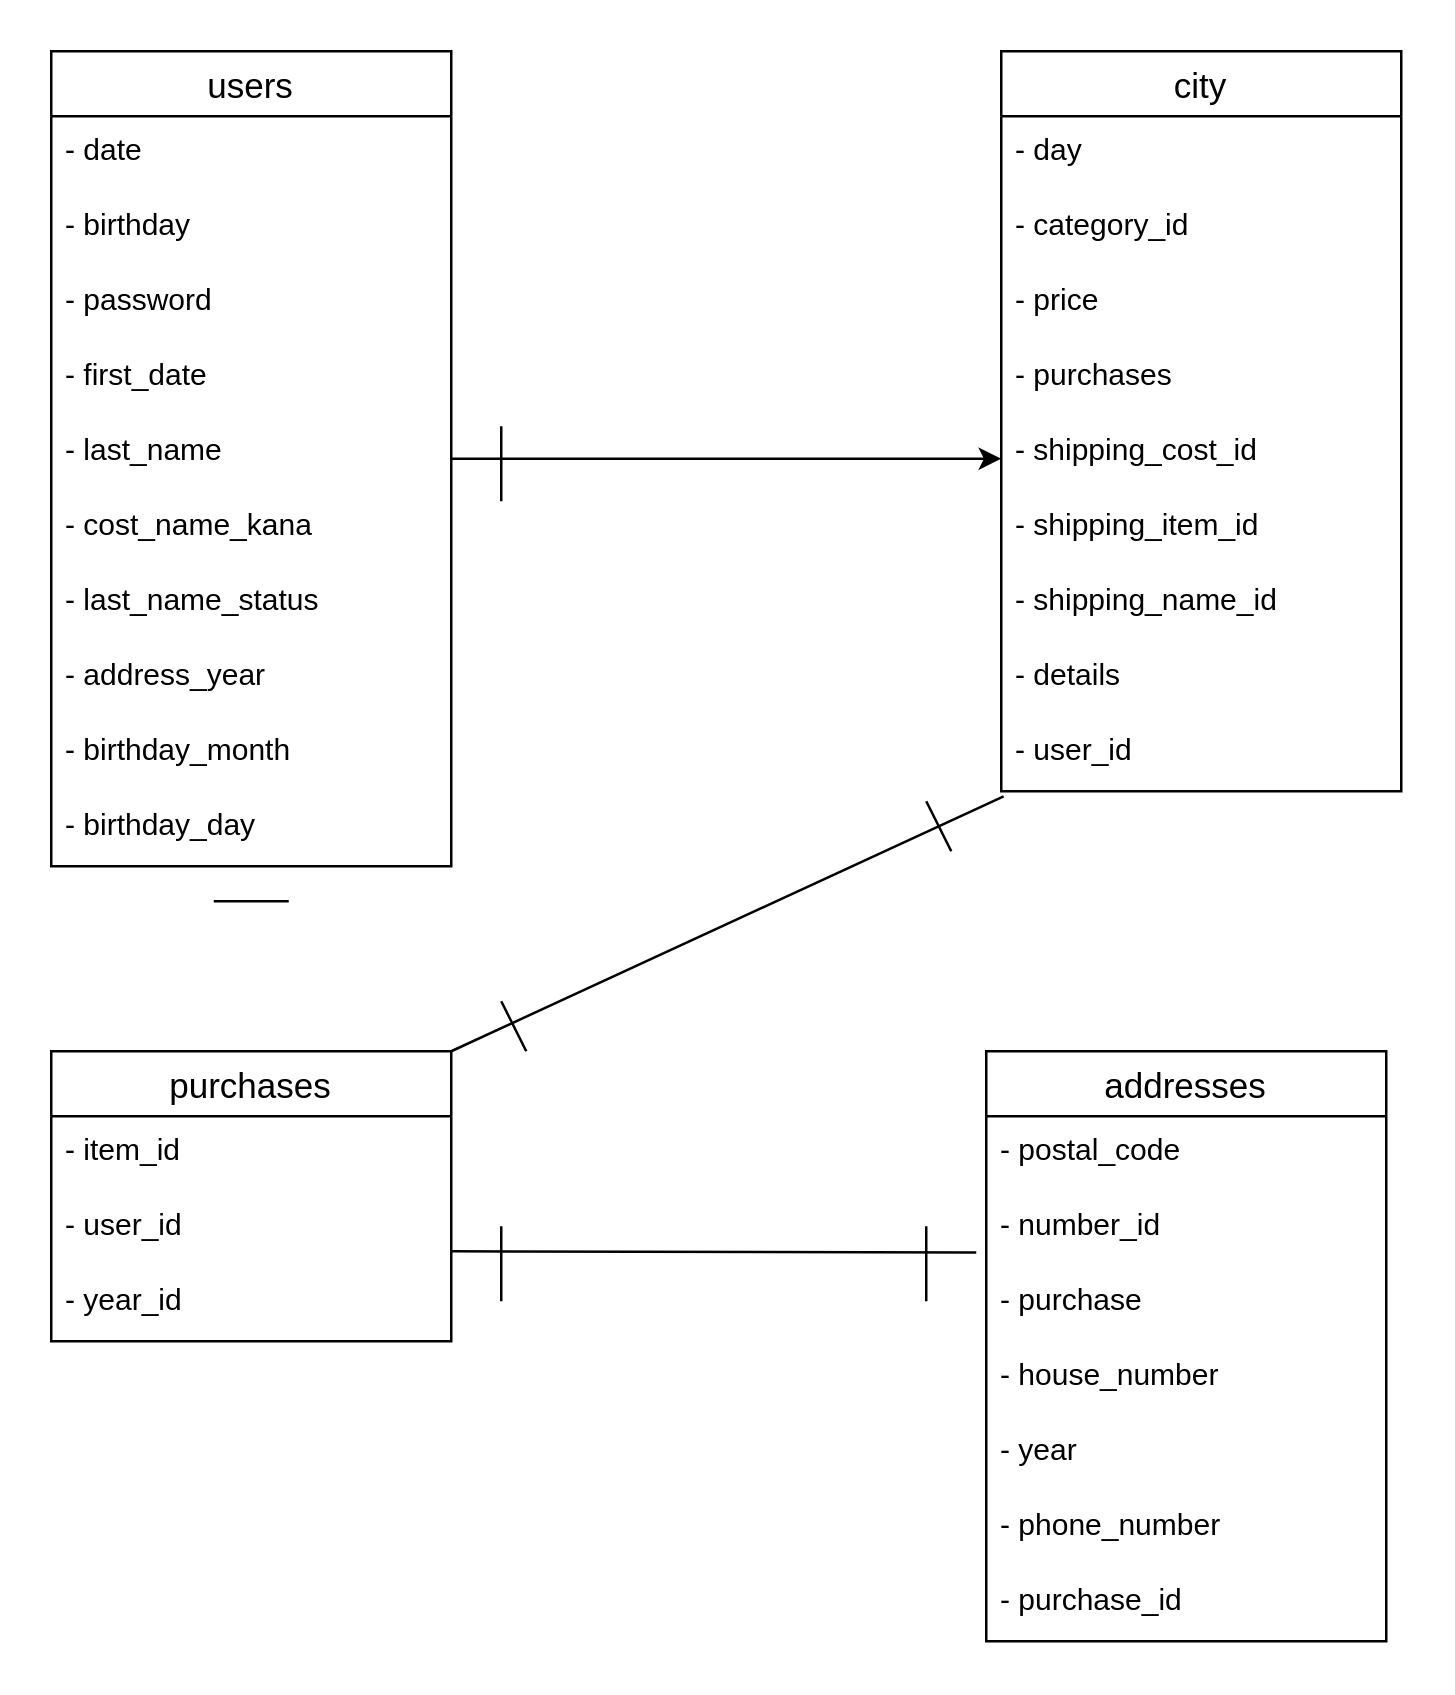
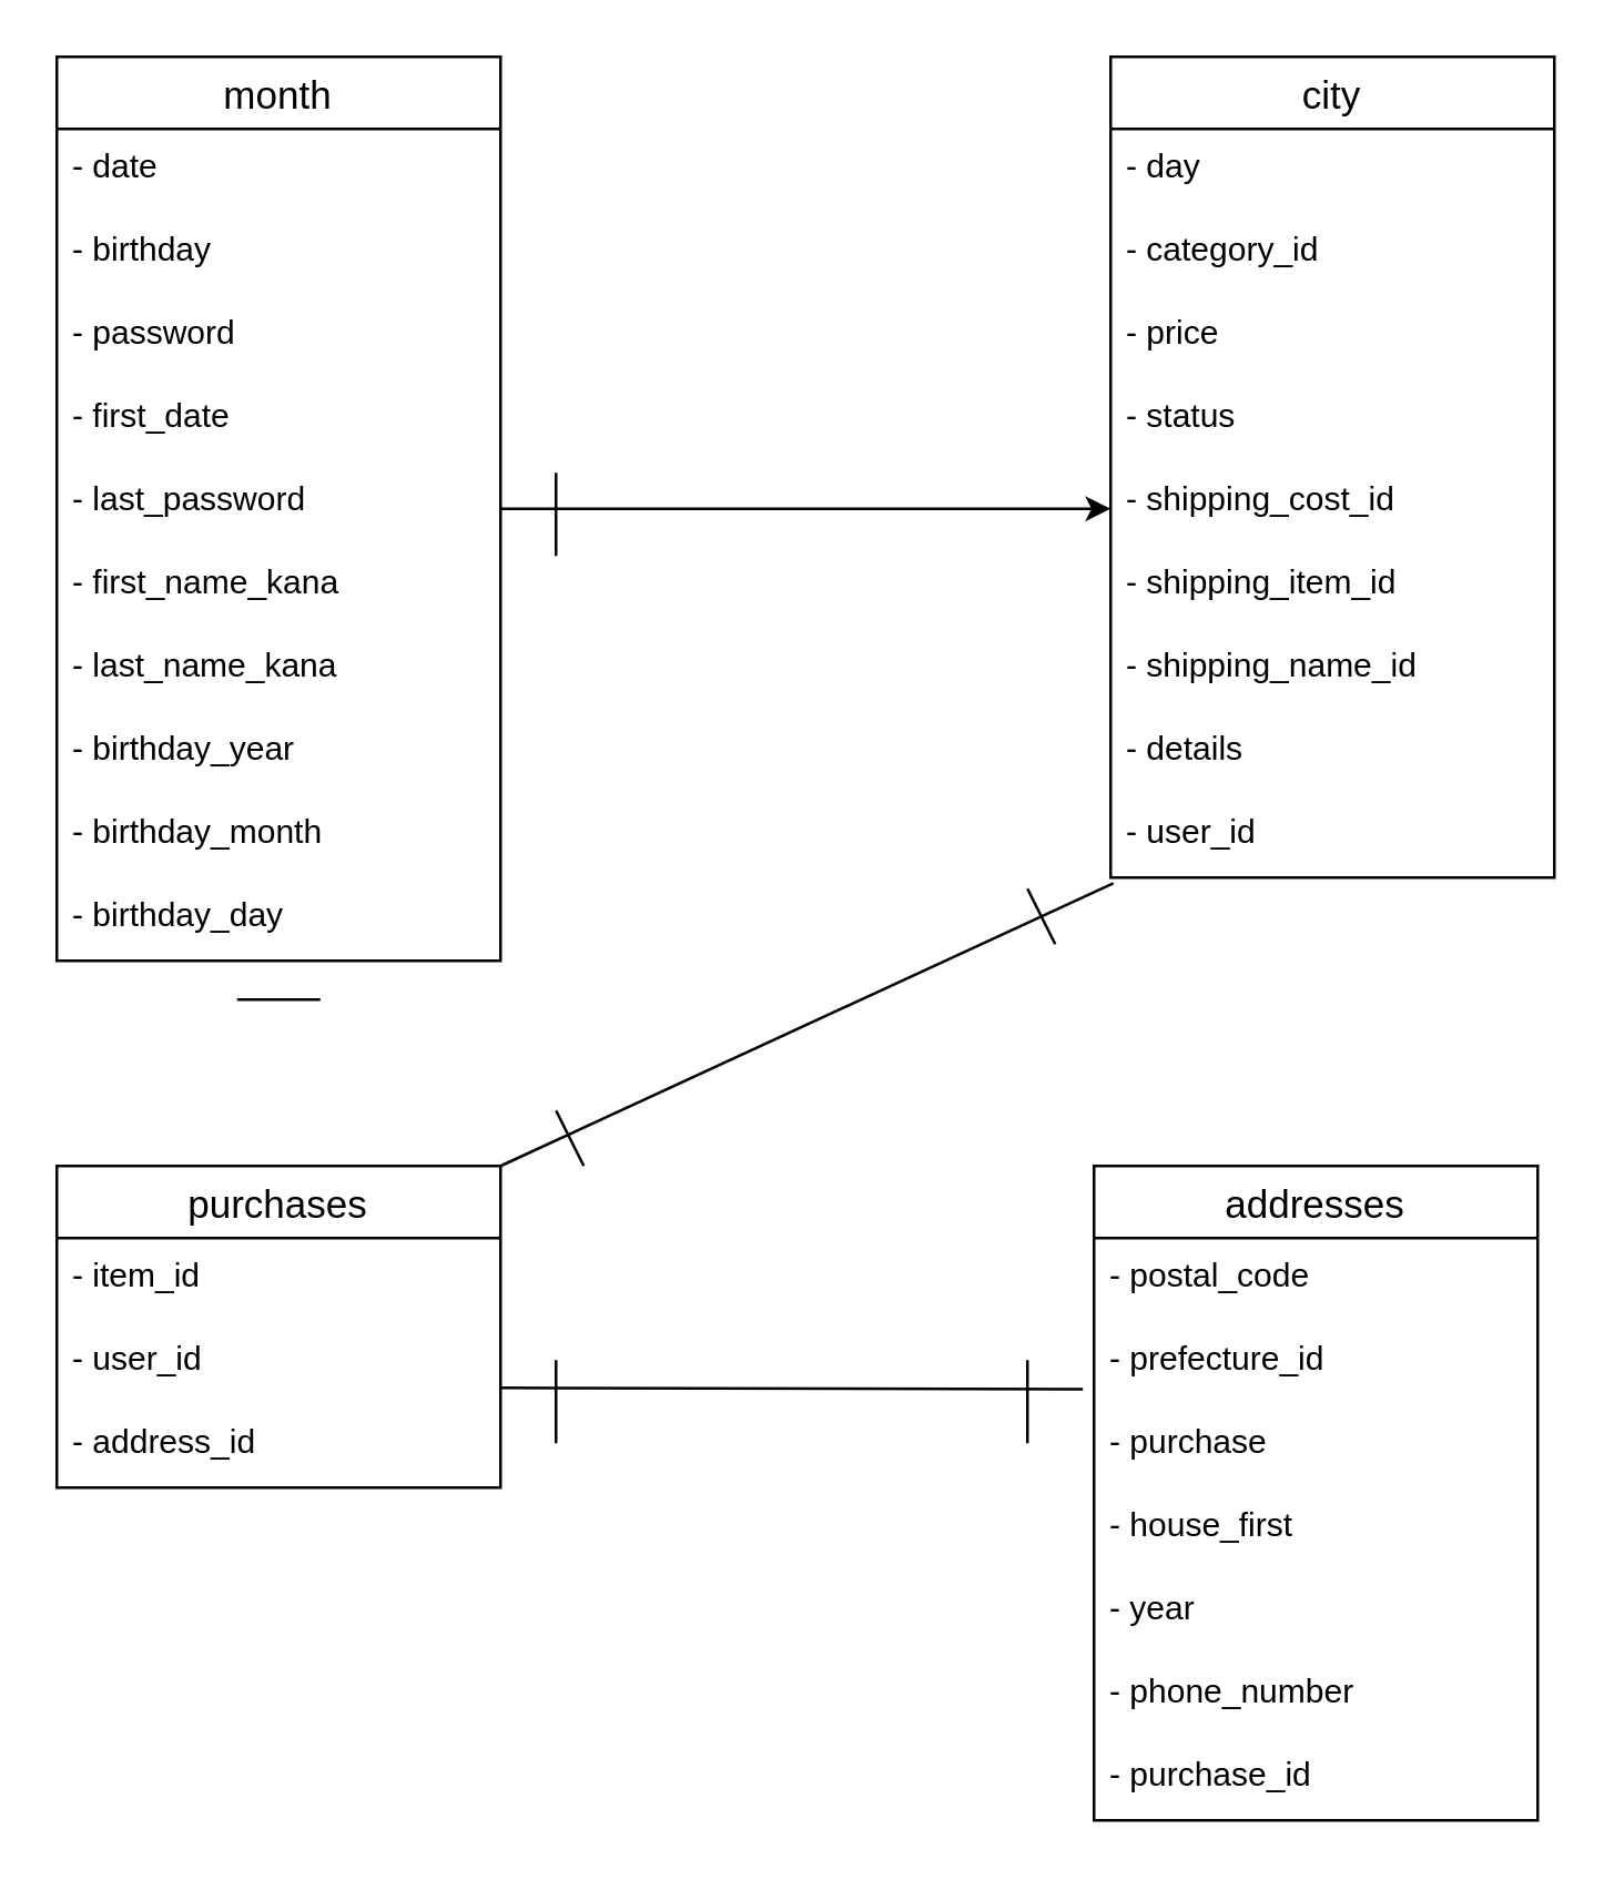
  <mxCell id="0" />
  <mxCell id="1" parent="0" />
  <mxCell id="2" style="edgeStyle=orthogonalEdgeStyle;rounded=0;orthogonalLoop=1;jettySize=auto;html=1;" edge="1" parent="1" source="3"><mxGeometry relative="1" as="geometry"><mxPoint x="400" y="183" as="targetPoint" /></mxGeometry></mxCell>
- <mxCell id="3" value="users" style="swimlane;fontStyle=0;childLayout=stackLayout;horizontal=1;startSize=26;horizontalStack=0;resizeParent=1;resizeParentMax=0;resizeLast=0;collapsible=1;marginBottom=0;align=center;fontSize=14;" vertex="1" parent="1"><mxGeometry x="20" y="20" width="160" height="326" as="geometry"><mxRectangle x="40" y="130" width="80" height="26" as="alternateBounds" /></mxGeometry></mxCell>
+ <mxCell id="3" value="month" style="swimlane;fontStyle=0;childLayout=stackLayout;horizontal=1;startSize=26;horizontalStack=0;resizeParent=1;resizeParentMax=0;resizeLast=0;collapsible=1;marginBottom=0;align=center;fontSize=14;" vertex="1" parent="1"><mxGeometry x="20" y="20" width="160" height="326" as="geometry"><mxRectangle x="40" y="130" width="80" height="26" as="alternateBounds" /></mxGeometry></mxCell>
  <mxCell id="4" value="- date&#10;" style="text;strokeColor=none;fillColor=none;spacingLeft=4;spacingRight=4;overflow=hidden;rotatable=0;points=[[0,0.5],[1,0.5]];portConstraint=eastwest;fontSize=12;" vertex="1" parent="3"><mxGeometry y="26" width="160" height="30" as="geometry" /></mxCell>
  <mxCell id="5" value="- birthday" style="text;strokeColor=none;fillColor=none;spacingLeft=4;spacingRight=4;overflow=hidden;rotatable=0;points=[[0,0.5],[1,0.5]];portConstraint=eastwest;fontSize=12;" vertex="1" parent="3"><mxGeometry y="56" width="160" height="30" as="geometry" /></mxCell>
  <mxCell id="6" value="- password" style="text;strokeColor=none;fillColor=none;spacingLeft=4;spacingRight=4;overflow=hidden;rotatable=0;points=[[0,0.5],[1,0.5]];portConstraint=eastwest;fontSize=12;" vertex="1" parent="3"><mxGeometry y="86" width="160" height="30" as="geometry" /></mxCell>
  <mxCell id="7" value="- first_date" style="text;strokeColor=none;fillColor=none;spacingLeft=4;spacingRight=4;overflow=hidden;rotatable=0;points=[[0,0.5],[1,0.5]];portConstraint=eastwest;fontSize=12;" vertex="1" parent="3"><mxGeometry y="116" width="160" height="30" as="geometry" /></mxCell>
- <mxCell id="8" value="- last_name" style="text;strokeColor=none;fillColor=none;spacingLeft=4;spacingRight=4;overflow=hidden;rotatable=0;points=[[0,0.5],[1,0.5]];portConstraint=eastwest;fontSize=12;" vertex="1" parent="3"><mxGeometry y="146" width="160" height="30" as="geometry" /></mxCell>
- <mxCell id="9" value="- cost_name_kana" style="text;strokeColor=none;fillColor=none;spacingLeft=4;spacingRight=4;overflow=hidden;rotatable=0;points=[[0,0.5],[1,0.5]];portConstraint=eastwest;fontSize=12;" vertex="1" parent="3"><mxGeometry y="176" width="160" height="30" as="geometry" /></mxCell>
- <mxCell id="10" value="- last_name_status" style="text;strokeColor=none;fillColor=none;spacingLeft=4;spacingRight=4;overflow=hidden;rotatable=0;points=[[0,0.5],[1,0.5]];portConstraint=eastwest;fontSize=12;" vertex="1" parent="3"><mxGeometry y="206" width="160" height="30" as="geometry" /></mxCell>
- <mxCell id="11" value="- address_year" style="text;strokeColor=none;fillColor=none;spacingLeft=4;spacingRight=4;overflow=hidden;rotatable=0;points=[[0,0.5],[1,0.5]];portConstraint=eastwest;fontSize=12;" vertex="1" parent="3"><mxGeometry y="236" width="160" height="30" as="geometry" /></mxCell>
+ <mxCell id="8" value="- last_password" style="text;strokeColor=none;fillColor=none;spacingLeft=4;spacingRight=4;overflow=hidden;rotatable=0;points=[[0,0.5],[1,0.5]];portConstraint=eastwest;fontSize=12;" vertex="1" parent="3"><mxGeometry y="146" width="160" height="30" as="geometry" /></mxCell>
+ <mxCell id="9" value="- first_name_kana" style="text;strokeColor=none;fillColor=none;spacingLeft=4;spacingRight=4;overflow=hidden;rotatable=0;points=[[0,0.5],[1,0.5]];portConstraint=eastwest;fontSize=12;" vertex="1" parent="3"><mxGeometry y="176" width="160" height="30" as="geometry" /></mxCell>
+ <mxCell id="10" value="- last_name_kana" style="text;strokeColor=none;fillColor=none;spacingLeft=4;spacingRight=4;overflow=hidden;rotatable=0;points=[[0,0.5],[1,0.5]];portConstraint=eastwest;fontSize=12;" vertex="1" parent="3"><mxGeometry y="206" width="160" height="30" as="geometry" /></mxCell>
+ <mxCell id="11" value="- birthday_year" style="text;strokeColor=none;fillColor=none;spacingLeft=4;spacingRight=4;overflow=hidden;rotatable=0;points=[[0,0.5],[1,0.5]];portConstraint=eastwest;fontSize=12;" vertex="1" parent="3"><mxGeometry y="236" width="160" height="30" as="geometry" /></mxCell>
  <mxCell id="12" value="- birthday_month" style="text;strokeColor=none;fillColor=none;spacingLeft=4;spacingRight=4;overflow=hidden;rotatable=0;points=[[0,0.5],[1,0.5]];portConstraint=eastwest;fontSize=12;" vertex="1" parent="3"><mxGeometry y="266" width="160" height="30" as="geometry" /></mxCell>
  <mxCell id="13" value="- birthday_day" style="text;strokeColor=none;fillColor=none;spacingLeft=4;spacingRight=4;overflow=hidden;rotatable=0;points=[[0,0.5],[1,0.5]];portConstraint=eastwest;fontSize=12;" vertex="1" parent="3"><mxGeometry y="296" width="160" height="30" as="geometry" /></mxCell>
  <mxCell id="14" value="purchases" style="swimlane;fontStyle=0;childLayout=stackLayout;horizontal=1;startSize=26;horizontalStack=0;resizeParent=1;resizeParentMax=0;resizeLast=0;collapsible=1;marginBottom=0;align=center;fontSize=14;" vertex="1" parent="1"><mxGeometry x="20" y="420" width="160" height="116" as="geometry"><mxRectangle x="40" y="130" width="80" height="26" as="alternateBounds" /></mxGeometry></mxCell>
  <mxCell id="15" value="- item_id" style="text;strokeColor=none;fillColor=none;spacingLeft=4;spacingRight=4;overflow=hidden;rotatable=0;points=[[0,0.5],[1,0.5]];portConstraint=eastwest;fontSize=12;" vertex="1" parent="14"><mxGeometry y="26" width="160" height="30" as="geometry" /></mxCell>
  <mxCell id="16" value="- user_id" style="text;strokeColor=none;fillColor=none;spacingLeft=4;spacingRight=4;overflow=hidden;rotatable=0;points=[[0,0.5],[1,0.5]];portConstraint=eastwest;fontSize=12;" vertex="1" parent="14"><mxGeometry y="56" width="160" height="30" as="geometry" /></mxCell>
- <mxCell id="17" value="- year_id" style="text;strokeColor=none;fillColor=none;spacingLeft=4;spacingRight=4;overflow=hidden;rotatable=0;points=[[0,0.5],[1,0.5]];portConstraint=eastwest;fontSize=12;" vertex="1" parent="14"><mxGeometry y="86" width="160" height="30" as="geometry" /></mxCell>
+ <mxCell id="17" value="- address_id" style="text;strokeColor=none;fillColor=none;spacingLeft=4;spacingRight=4;overflow=hidden;rotatable=0;points=[[0,0.5],[1,0.5]];portConstraint=eastwest;fontSize=12;" vertex="1" parent="14"><mxGeometry y="86" width="160" height="30" as="geometry" /></mxCell>
  <mxCell id="18" value="city" style="swimlane;fontStyle=0;childLayout=stackLayout;horizontal=1;startSize=26;horizontalStack=0;resizeParent=1;resizeParentMax=0;resizeLast=0;collapsible=1;marginBottom=0;align=center;fontSize=14;" vertex="1" parent="1"><mxGeometry x="400" y="20" width="160" height="296" as="geometry"><mxRectangle x="40" y="130" width="80" height="26" as="alternateBounds" /></mxGeometry></mxCell>
  <mxCell id="19" value="- day" style="text;strokeColor=none;fillColor=none;spacingLeft=4;spacingRight=4;overflow=hidden;rotatable=0;points=[[0,0.5],[1,0.5]];portConstraint=eastwest;fontSize=12;" vertex="1" parent="18"><mxGeometry y="26" width="160" height="30" as="geometry" /></mxCell>
  <mxCell id="20" value="- category_id" style="text;strokeColor=none;fillColor=none;spacingLeft=4;spacingRight=4;overflow=hidden;rotatable=0;points=[[0,0.5],[1,0.5]];portConstraint=eastwest;fontSize=12;" vertex="1" parent="18"><mxGeometry y="56" width="160" height="30" as="geometry" /></mxCell>
  <mxCell id="21" value="- price" style="text;strokeColor=none;fillColor=none;spacingLeft=4;spacingRight=4;overflow=hidden;rotatable=0;points=[[0,0.5],[1,0.5]];portConstraint=eastwest;fontSize=12;" vertex="1" parent="18"><mxGeometry y="86" width="160" height="30" as="geometry" /></mxCell>
- <mxCell id="22" value="- purchases" style="text;strokeColor=none;fillColor=none;spacingLeft=4;spacingRight=4;overflow=hidden;rotatable=0;points=[[0,0.5],[1,0.5]];portConstraint=eastwest;fontSize=12;" vertex="1" parent="18"><mxGeometry y="116" width="160" height="30" as="geometry" /></mxCell>
+ <mxCell id="22" value="- status" style="text;strokeColor=none;fillColor=none;spacingLeft=4;spacingRight=4;overflow=hidden;rotatable=0;points=[[0,0.5],[1,0.5]];portConstraint=eastwest;fontSize=12;" vertex="1" parent="18"><mxGeometry y="116" width="160" height="30" as="geometry" /></mxCell>
  <mxCell id="23" value="- shipping_cost_id" style="text;strokeColor=none;fillColor=none;spacingLeft=4;spacingRight=4;overflow=hidden;rotatable=0;points=[[0,0.5],[1,0.5]];portConstraint=eastwest;fontSize=12;" vertex="1" parent="18"><mxGeometry y="146" width="160" height="30" as="geometry" /></mxCell>
  <mxCell id="24" value="- shipping_item_id" style="text;strokeColor=none;fillColor=none;spacingLeft=4;spacingRight=4;overflow=hidden;rotatable=0;points=[[0,0.5],[1,0.5]];portConstraint=eastwest;fontSize=12;" vertex="1" parent="18"><mxGeometry y="176" width="160" height="30" as="geometry" /></mxCell>
  <mxCell id="25" value="- shipping_name_id" style="text;strokeColor=none;fillColor=none;spacingLeft=4;spacingRight=4;overflow=hidden;rotatable=0;points=[[0,0.5],[1,0.5]];portConstraint=eastwest;fontSize=12;" vertex="1" parent="18"><mxGeometry y="206" width="160" height="30" as="geometry" /></mxCell>
  <mxCell id="26" value="- details" style="text;strokeColor=none;fillColor=none;spacingLeft=4;spacingRight=4;overflow=hidden;rotatable=0;points=[[0,0.5],[1,0.5]];portConstraint=eastwest;fontSize=12;" vertex="1" parent="18"><mxGeometry y="236" width="160" height="30" as="geometry" /></mxCell>
  <mxCell id="27" value="- user_id" style="text;strokeColor=none;fillColor=none;spacingLeft=4;spacingRight=4;overflow=hidden;rotatable=0;points=[[0,0.5],[1,0.5]];portConstraint=eastwest;fontSize=12;" vertex="1" parent="18"><mxGeometry y="266" width="160" height="30" as="geometry" /></mxCell>
  <mxCell id="28" value="addresses" style="swimlane;fontStyle=0;childLayout=stackLayout;horizontal=1;startSize=26;horizontalStack=0;resizeParent=1;resizeParentMax=0;resizeLast=0;collapsible=1;marginBottom=0;align=center;fontSize=14;" vertex="1" parent="1"><mxGeometry x="394" y="420" width="160" height="236" as="geometry"><mxRectangle x="40" y="130" width="80" height="26" as="alternateBounds" /></mxGeometry></mxCell>
  <mxCell id="29" value="- postal_code" style="text;strokeColor=none;fillColor=none;spacingLeft=4;spacingRight=4;overflow=hidden;rotatable=0;points=[[0,0.5],[1,0.5]];portConstraint=eastwest;fontSize=12;" vertex="1" parent="28"><mxGeometry y="26" width="160" height="30" as="geometry" /></mxCell>
- <mxCell id="30" value="- number_id" style="text;strokeColor=none;fillColor=none;spacingLeft=4;spacingRight=4;overflow=hidden;rotatable=0;points=[[0,0.5],[1,0.5]];portConstraint=eastwest;fontSize=12;" vertex="1" parent="28"><mxGeometry y="56" width="160" height="30" as="geometry" /></mxCell>
+ <mxCell id="30" value="- prefecture_id" style="text;strokeColor=none;fillColor=none;spacingLeft=4;spacingRight=4;overflow=hidden;rotatable=0;points=[[0,0.5],[1,0.5]];portConstraint=eastwest;fontSize=12;" vertex="1" parent="28"><mxGeometry y="56" width="160" height="30" as="geometry" /></mxCell>
  <mxCell id="31" value="- purchase" style="text;strokeColor=none;fillColor=none;spacingLeft=4;spacingRight=4;overflow=hidden;rotatable=0;points=[[0,0.5],[1,0.5]];portConstraint=eastwest;fontSize=12;" vertex="1" parent="28"><mxGeometry y="86" width="160" height="30" as="geometry" /></mxCell>
- <mxCell id="32" value="- house_number" style="text;strokeColor=none;fillColor=none;spacingLeft=4;spacingRight=4;overflow=hidden;rotatable=0;points=[[0,0.5],[1,0.5]];portConstraint=eastwest;fontSize=12;" vertex="1" parent="28"><mxGeometry y="116" width="160" height="30" as="geometry" /></mxCell>
+ <mxCell id="32" value="- house_first" style="text;strokeColor=none;fillColor=none;spacingLeft=4;spacingRight=4;overflow=hidden;rotatable=0;points=[[0,0.5],[1,0.5]];portConstraint=eastwest;fontSize=12;" vertex="1" parent="28"><mxGeometry y="116" width="160" height="30" as="geometry" /></mxCell>
  <mxCell id="33" value="- year" style="text;strokeColor=none;fillColor=none;spacingLeft=4;spacingRight=4;overflow=hidden;rotatable=0;points=[[0,0.5],[1,0.5]];portConstraint=eastwest;fontSize=12;" vertex="1" parent="28"><mxGeometry y="146" width="160" height="30" as="geometry" /></mxCell>
  <mxCell id="34" value="- phone_number" style="text;strokeColor=none;fillColor=none;spacingLeft=4;spacingRight=4;overflow=hidden;rotatable=0;points=[[0,0.5],[1,0.5]];portConstraint=eastwest;fontSize=12;" vertex="1" parent="28"><mxGeometry y="176" width="160" height="30" as="geometry" /></mxCell>
  <mxCell id="35" value="- purchase_id" style="text;strokeColor=none;fillColor=none;spacingLeft=4;spacingRight=4;overflow=hidden;rotatable=0;points=[[0,0.5],[1,0.5]];portConstraint=eastwest;fontSize=12;" vertex="1" parent="28"><mxGeometry y="206" width="160" height="30" as="geometry" /></mxCell>
  <mxCell id="36" value="" style="endArrow=none;html=1;rounded=0;" edge="1" parent="1"><mxGeometry relative="1" as="geometry"><mxPoint x="180" y="500" as="sourcePoint" /><mxPoint x="390" y="500.5" as="targetPoint" /></mxGeometry></mxCell>
  <mxCell id="37" value="" style="endArrow=none;html=1;rounded=0;entryX=0.006;entryY=1.067;entryDx=0;entryDy=0;entryPerimeter=0;exitX=1;exitY=0;exitDx=0;exitDy=0;" edge="1" parent="1" source="14" target="27"><mxGeometry relative="1" as="geometry"><mxPoint x="190" y="346" as="sourcePoint" /><mxPoint x="400" y="346.5" as="targetPoint" /></mxGeometry></mxCell>
  <mxCell id="38" value="" style="endArrow=none;html=1;rounded=0;" edge="1" parent="1"><mxGeometry relative="1" as="geometry"><mxPoint x="200" y="200" as="sourcePoint" /><mxPoint x="200" y="170" as="targetPoint" /><Array as="points" /></mxGeometry></mxCell>
  <mxCell id="39" value="" style="endArrow=none;html=1;rounded=0;" edge="1" parent="1"><mxGeometry relative="1" as="geometry"><mxPoint x="370" y="320" as="sourcePoint" /><mxPoint x="380" y="340" as="targetPoint" /></mxGeometry></mxCell>
  <mxCell id="40" value="" style="endArrow=none;html=1;rounded=0;" edge="1" parent="1"><mxGeometry relative="1" as="geometry"><mxPoint x="200" y="400" as="sourcePoint" /><mxPoint x="210" y="420" as="targetPoint" /></mxGeometry></mxCell>
  <mxCell id="41" value="" style="endArrow=none;html=1;rounded=0;" edge="1" parent="1"><mxGeometry relative="1" as="geometry"><mxPoint x="115" y="360" as="sourcePoint" /><mxPoint x="85" y="360" as="targetPoint" /><Array as="points" /></mxGeometry></mxCell>
  <mxCell id="42" value="" style="endArrow=none;html=1;rounded=0;" edge="1" parent="1"><mxGeometry relative="1" as="geometry"><mxPoint x="200" y="520" as="sourcePoint" /><mxPoint x="200" y="490" as="targetPoint" /><Array as="points" /></mxGeometry></mxCell>
  <mxCell id="43" value="" style="endArrow=none;html=1;rounded=0;" edge="1" parent="1"><mxGeometry relative="1" as="geometry"><mxPoint x="370" y="520" as="sourcePoint" /><mxPoint x="370" y="490" as="targetPoint" /><Array as="points" /></mxGeometry></mxCell>
